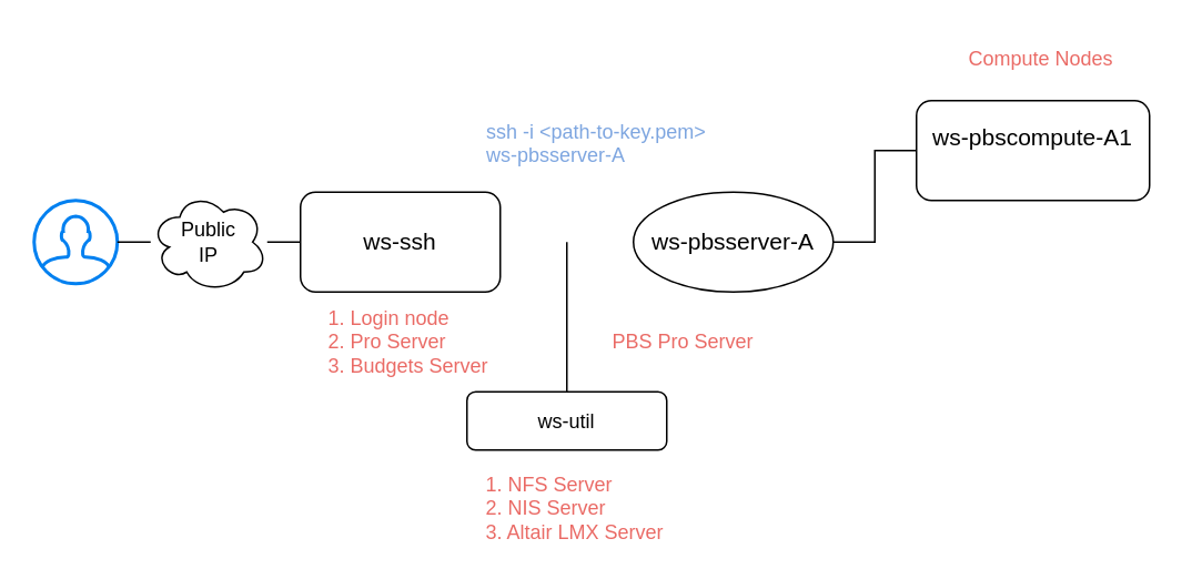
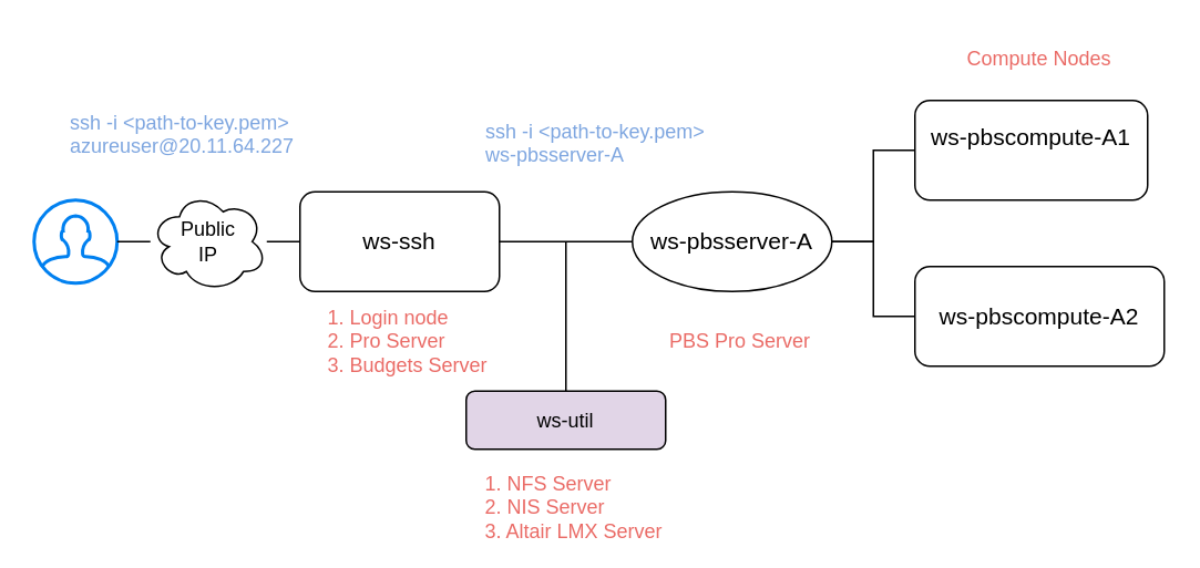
  <mxCell id="0" />
  <mxCell id="1" parent="0" />
  <mxCell id="2" style="edgeStyle=orthogonalEdgeStyle;rounded=0;orthogonalLoop=1;jettySize=auto;html=1;entryX=0;entryY=0.5;entryDx=0;entryDy=0;endArrow=none;startFill=0;" parent="1" source="19" target="5" edge="1"><mxGeometry relative="1" as="geometry" /></mxCell>
  <mxCell id="3" value="" style="html=1;verticalLabelPosition=bottom;align=center;labelBackgroundColor=#ffffff;verticalAlign=top;strokeWidth=2;strokeColor=#0080F0;shadow=0;dashed=0;shape=mxgraph.ios7.icons.user;" parent="1" vertex="1"><mxGeometry x="20" y="120" width="50" height="50" as="geometry" /></mxCell>
+ <mxCell id="4" value="" style="edgeStyle=orthogonalEdgeStyle;rounded=0;orthogonalLoop=1;jettySize=auto;html=1;endArrow=none;startFill=0;" parent="1" source="5" target="9" edge="1"><mxGeometry relative="1" as="geometry" /></mxCell>
  <mxCell id="5" value="ws-ssh" style="rounded=1;whiteSpace=wrap;html=1;fontSize=14;" parent="1" vertex="1"><mxGeometry x="180" y="115" width="120" height="60" as="geometry" /></mxCell>
+ <mxCell id="6" value="ssh -i &amp;lt;path-to-key.pem&amp;gt; azureuser@20.11.64.227" style="text;html=1;whiteSpace=wrap;overflow=hidden;rounded=0;fontColor=#7EA6E0;" parent="1" vertex="1"><mxGeometry x="40" y="60" width="150" height="50" as="geometry" /></mxCell>
+ <mxCell id="7" style="edgeStyle=orthogonalEdgeStyle;rounded=0;orthogonalLoop=1;jettySize=auto;html=1;entryX=0;entryY=0.5;entryDx=0;entryDy=0;endArrow=none;startFill=0;" parent="1" source="9" target="11" edge="1"><mxGeometry relative="1" as="geometry" /></mxCell>
  <mxCell id="8" style="edgeStyle=orthogonalEdgeStyle;rounded=0;orthogonalLoop=1;jettySize=auto;html=1;exitX=1;exitY=0.5;exitDx=0;exitDy=0;entryX=0;entryY=0.5;entryDx=0;entryDy=0;endArrow=none;startFill=0;" parent="1" source="9" target="10" edge="1"><mxGeometry relative="1" as="geometry" /></mxCell>
  <mxCell id="9" value="ws-pbsserver-A" style="ellipse;whiteSpace=wrap;html=1;fontSize=14;" parent="1" vertex="1"><mxGeometry x="380" y="115" width="120" height="60" as="geometry" /></mxCell>
  <mxCell id="10" value="&lt;div&gt;ws-pbscompute-A1&lt;/div&gt;&lt;div&gt;&lt;br&gt;&lt;/div&gt;" style="whiteSpace=wrap;html=1;fontSize=14;rounded=1;" parent="1" vertex="1"><mxGeometry x="550" y="60" width="140" height="60" as="geometry" /></mxCell>
+ <mxCell id="11" value="ws-pbscompute-A2" style="whiteSpace=wrap;html=1;fontSize=14;rounded=1;" parent="1" vertex="1"><mxGeometry x="550" y="160" width="150" height="60" as="geometry" /></mxCell>
  <mxCell id="12" value="ssh -i &amp;lt;path-to-key.pem&amp;gt; ws-pbsserver-A" style="text;html=1;whiteSpace=wrap;overflow=hidden;rounded=0;align=left;fontColor=#7EA6E0;" parent="1" vertex="1"><mxGeometry x="290" y="65" width="150" height="50" as="geometry" /></mxCell>
  <mxCell id="13" value="&lt;div align=&quot;left&quot;&gt;1. Login node&lt;br&gt;&lt;/div&gt;&lt;div align=&quot;left&quot;&gt;2. Pro Server&lt;/div&gt;&lt;div align=&quot;left&quot;&gt;3. Budgets Server&lt;/div&gt;" style="text;html=1;align=center;verticalAlign=middle;whiteSpace=wrap;rounded=0;fontColor=#EA6B66;" parent="1" vertex="1"><mxGeometry x="190" y="190" width="110" height="30" as="geometry" /></mxCell>
- <mxCell id="14" value="PBS Pro Server" style="text;html=1;align=center;verticalAlign=middle;whiteSpace=wrap;rounded=0;fontColor=#EA6B66;" parent="1" vertex="1"><mxGeometry x="355" y="190" width="110" height="30" as="geometry" /></mxCell>
+ <mxCell id="14" value="PBS Pro Server" style="text;html=1;align=center;verticalAlign=middle;whiteSpace=wrap;rounded=0;fontColor=#EA6B66;" parent="1" vertex="1"><mxGeometry x="390" y="190" width="110" height="30" as="geometry" /></mxCell>
  <mxCell id="15" value="Compute Nodes" style="text;html=1;align=center;verticalAlign=middle;whiteSpace=wrap;rounded=0;fontColor=#EA6B66;" parent="1" vertex="1"><mxGeometry x="570" y="20" width="110" height="30" as="geometry" /></mxCell>
  <mxCell id="16" style="edgeStyle=orthogonalEdgeStyle;rounded=0;orthogonalLoop=1;jettySize=auto;html=1;endArrow=none;startFill=0;" edge="1" parent="1" source="17"><mxGeometry relative="1" as="geometry"><mxPoint x="340" y="145" as="targetPoint" /></mxGeometry></mxCell>
- <mxCell id="17" value="ws-util" style="rounded=1;whiteSpace=wrap;html=1;" vertex="1" parent="1"><mxGeometry x="280" y="235" width="120" height="35" as="geometry" /></mxCell>
+ <mxCell id="17" value="ws-util" style="rounded=1;whiteSpace=wrap;html=1;fillColor=#e1d5e7;" vertex="1" parent="1"><mxGeometry x="280" y="235" width="120" height="35" as="geometry" /></mxCell>
  <mxCell id="18" value="" style="edgeStyle=orthogonalEdgeStyle;rounded=0;orthogonalLoop=1;jettySize=auto;html=1;entryX=0;entryY=0.5;entryDx=0;entryDy=0;endArrow=none;startFill=0;" edge="1" parent="1" source="3" target="19"><mxGeometry relative="1" as="geometry"><mxPoint x="70" y="145" as="sourcePoint" /><mxPoint x="180" y="145" as="targetPoint" /></mxGeometry></mxCell>
  <mxCell id="19" value="Public&lt;br&gt;IP" style="ellipse;shape=cloud;whiteSpace=wrap;html=1;" vertex="1" parent="1"><mxGeometry x="90" y="115" width="70" height="60" as="geometry" /></mxCell>
  <mxCell id="20" value="&lt;div align=&quot;left&quot;&gt;1. NFS Server&lt;/div&gt;&lt;div align=&quot;left&quot;&gt;2. NIS Server&lt;br&gt;3. Altair LMX Server&lt;/div&gt;" style="text;html=1;align=center;verticalAlign=middle;whiteSpace=wrap;rounded=0;fontColor=#EA6B66;" vertex="1" parent="1"><mxGeometry x="290" y="290" width="110" height="30" as="geometry" /></mxCell>
